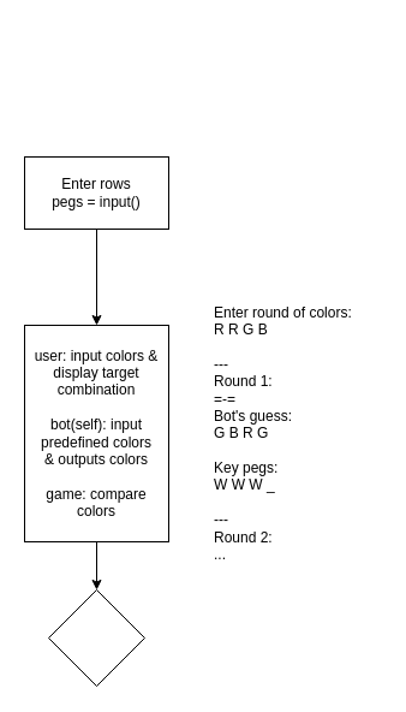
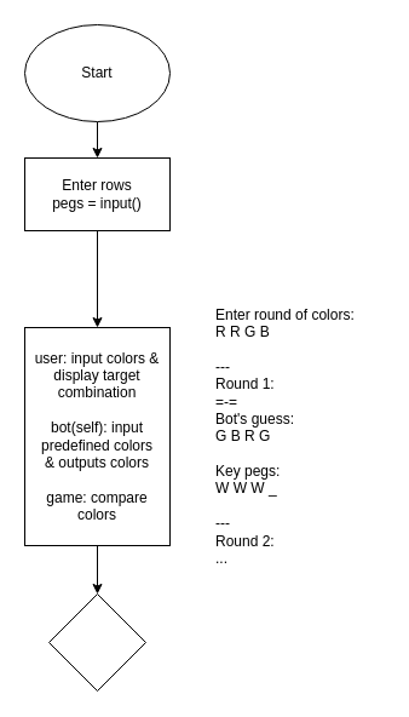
  <mxCell id="0" />
  <mxCell id="1" parent="0" />
+ <mxCell id="2" value="" style="edgeStyle=orthogonalEdgeStyle;rounded=0;orthogonalLoop=1;jettySize=auto;html=1;" edge="1" parent="1" source="3" target="5"><mxGeometry relative="1" as="geometry" /></mxCell>
+ <mxCell id="3" value="Start" style="ellipse;whiteSpace=wrap;html=1;" vertex="1" parent="1"><mxGeometry x="20" y="20" width="120" height="80" as="geometry" /></mxCell>
  <mxCell id="4" value="" style="edgeStyle=orthogonalEdgeStyle;rounded=0;orthogonalLoop=1;jettySize=auto;html=1;" edge="1" parent="1" source="5" target="7"><mxGeometry relative="1" as="geometry" /></mxCell>
  <mxCell id="5" value="Enter rows&lt;br&gt;pegs = input()" style="whiteSpace=wrap;html=1;" vertex="1" parent="1"><mxGeometry x="20" y="130" width="120" height="60" as="geometry" /></mxCell>
  <mxCell id="6" value="" style="edgeStyle=orthogonalEdgeStyle;rounded=0;orthogonalLoop=1;jettySize=auto;html=1;" edge="1" parent="1" source="7" target="8"><mxGeometry relative="1" as="geometry" /></mxCell>
  <mxCell id="7" value="user: input colors &amp;amp; display target combination&lt;br&gt;&lt;br&gt;bot(self): input predefined colors &amp;amp;&amp;nbsp;outputs colors&lt;br&gt;&lt;br&gt;game: compare colors" style="whiteSpace=wrap;html=1;" vertex="1" parent="1"><mxGeometry x="20" y="270" width="120" height="180" as="geometry" /></mxCell>
  <mxCell id="8" value="" style="rhombus;whiteSpace=wrap;html=1;" vertex="1" parent="1"><mxGeometry x="40" y="490" width="80" height="80" as="geometry" /></mxCell>
  <mxCell id="9" value="Enter round of colors:&lt;br&gt;R R G B&lt;br&gt;&lt;br&gt;---&lt;br&gt;Round 1:&lt;br&gt;=-=&lt;br&gt;Bot's guess:&lt;br&gt;G B R G&lt;br&gt;&lt;br&gt;Key pegs:&lt;br&gt;W W W _&lt;br&gt;&lt;br&gt;---&lt;br&gt;Round 2:&lt;br&gt;...&lt;br&gt;" style="text;html=1;align=left;verticalAlign=middle;resizable=0;points=[];autosize=1;strokeColor=none;fillColor=none;" vertex="1" parent="1"><mxGeometry x="176" y="250" width="140" height="220" as="geometry" /></mxCell>
